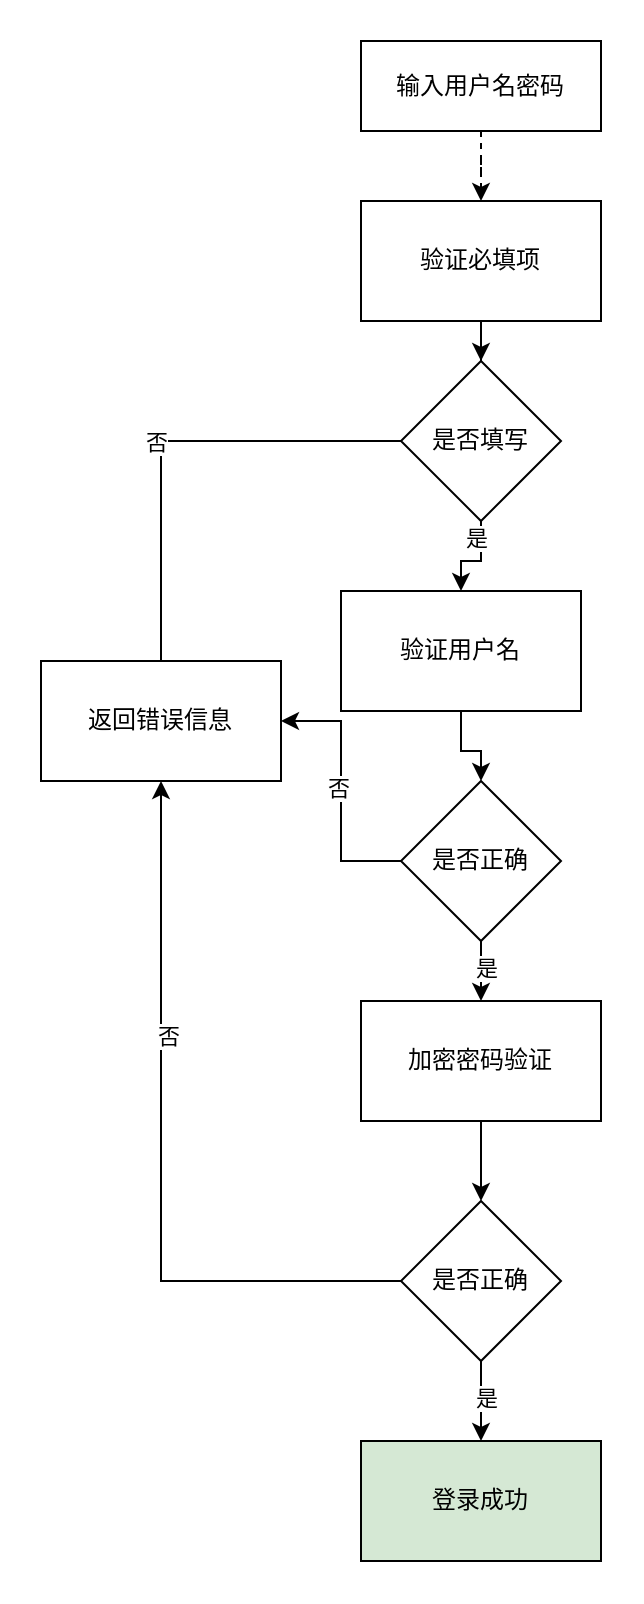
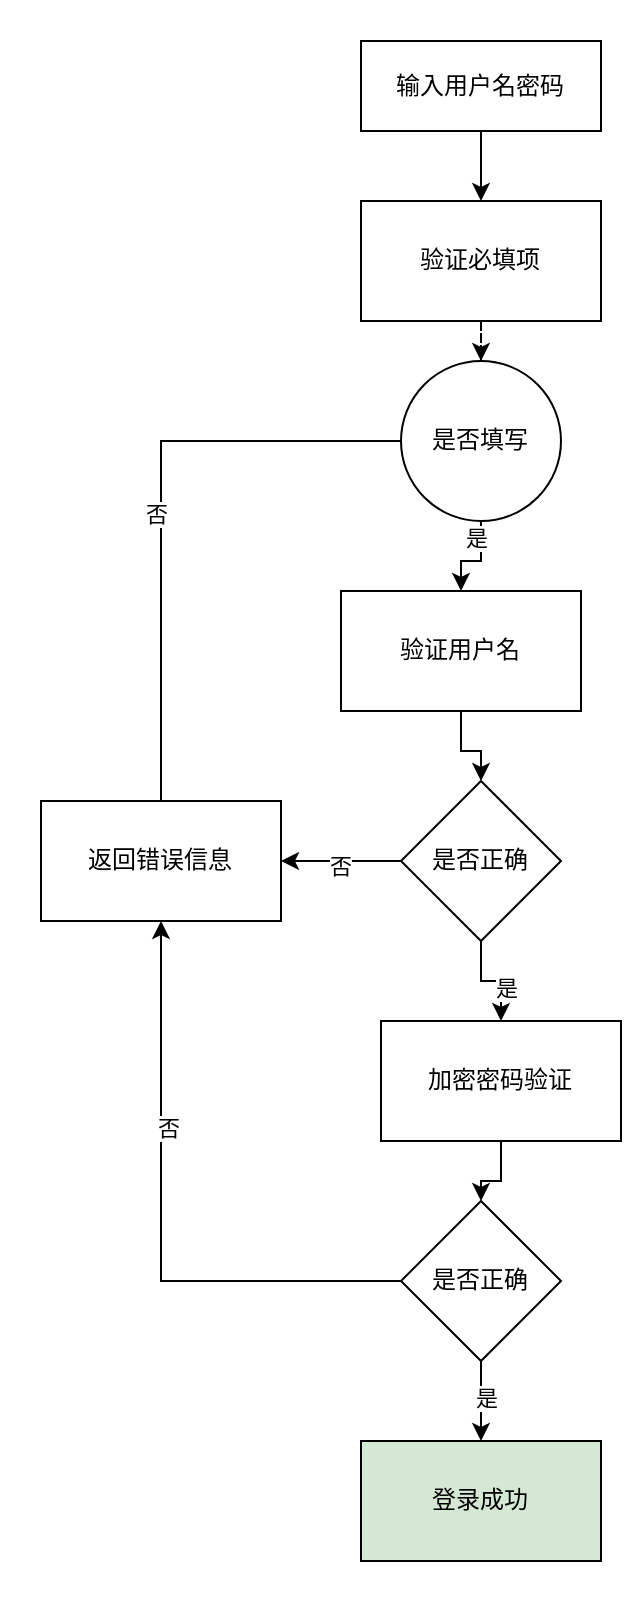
  <mxCell id="0" />
  <mxCell id="1" parent="0" />
- <mxCell id="2" value="" style="edgeStyle=orthogonalEdgeStyle;rounded=0;orthogonalLoop=1;jettySize=auto;html=1;dashed=1;" edge="1" parent="1" source="3" target="5"><mxGeometry relative="1" as="geometry" /></mxCell>
+ <mxCell id="2" value="" style="edgeStyle=orthogonalEdgeStyle;rounded=0;orthogonalLoop=1;jettySize=auto;html=1;" edge="1" parent="1" source="3" target="5"><mxGeometry relative="1" as="geometry" /></mxCell>
  <mxCell id="3" value="输入用户名密码" style="rounded=0;whiteSpace=wrap;html=1;" vertex="1" parent="1"><mxGeometry x="180" y="20" width="120" height="45" as="geometry" /></mxCell>
- <mxCell id="4" value="" style="edgeStyle=orthogonalEdgeStyle;rounded=0;orthogonalLoop=1;jettySize=auto;html=1;" edge="1" parent="1" source="5" target="10"><mxGeometry relative="1" as="geometry" /></mxCell>
+ <mxCell id="4" value="" style="edgeStyle=orthogonalEdgeStyle;rounded=0;orthogonalLoop=1;jettySize=auto;html=1;dashed=1;" edge="1" parent="1" source="5" target="10"><mxGeometry relative="1" as="geometry" /></mxCell>
  <mxCell id="5" value="验证必填项" style="whiteSpace=wrap;html=1;rounded=0;" vertex="1" parent="1"><mxGeometry x="180" y="100" width="120" height="60" as="geometry" /></mxCell>
  <mxCell id="6" value="" style="edgeStyle=orthogonalEdgeStyle;rounded=0;orthogonalLoop=1;jettySize=auto;html=1;endArrow=none;" edge="1" parent="1" source="10" target="11"><mxGeometry relative="1" as="geometry" /></mxCell>
  <mxCell id="7" value="否" style="edgeLabel;html=1;align=center;verticalAlign=middle;resizable=0;points=[];" vertex="1" connectable="0" parent="6"><mxGeometry x="0.04" y="-3" relative="1" as="geometry"><mxPoint as="offset" /></mxGeometry></mxCell>
  <mxCell id="8" value="" style="edgeStyle=orthogonalEdgeStyle;rounded=0;orthogonalLoop=1;jettySize=auto;html=1;" edge="1" parent="1" source="10" target="13"><mxGeometry relative="1" as="geometry" /></mxCell>
  <mxCell id="9" value="是" style="edgeLabel;html=1;align=center;verticalAlign=middle;resizable=0;points=[];" vertex="1" connectable="0" parent="8"><mxGeometry x="-0.64" y="-3" relative="1" as="geometry"><mxPoint as="offset" /></mxGeometry></mxCell>
- <mxCell id="10" value="是否填写" style="rhombus;whiteSpace=wrap;html=1;rounded=0;" vertex="1" parent="1"><mxGeometry x="200" y="180" width="80" height="80" as="geometry" /></mxCell>
- <mxCell id="11" value="返回错误信息" style="whiteSpace=wrap;html=1;rounded=0;" vertex="1" parent="1"><mxGeometry x="20" y="330" width="120" height="60" as="geometry" /></mxCell>
+ <mxCell id="10" value="是否填写" style="ellipse;whiteSpace=wrap;html=1;" vertex="1" parent="1"><mxGeometry x="200" y="180" width="80" height="80" as="geometry" /></mxCell>
+ <mxCell id="11" value="返回错误信息" style="whiteSpace=wrap;html=1;rounded=0;" vertex="1" parent="1"><mxGeometry x="20" y="400" width="120" height="60" as="geometry" /></mxCell>
  <mxCell id="12" value="" style="edgeStyle=orthogonalEdgeStyle;rounded=0;orthogonalLoop=1;jettySize=auto;html=1;" edge="1" parent="1" source="13" target="18"><mxGeometry relative="1" as="geometry" /></mxCell>
  <mxCell id="13" value="验证用户名" style="whiteSpace=wrap;html=1;rounded=0;" vertex="1" parent="1"><mxGeometry x="170" y="295" width="120" height="60" as="geometry" /></mxCell>
  <mxCell id="14" style="edgeStyle=orthogonalEdgeStyle;rounded=0;orthogonalLoop=1;jettySize=auto;html=1;entryX=1;entryY=0.5;entryDx=0;entryDy=0;" edge="1" parent="1" source="18" target="11"><mxGeometry relative="1" as="geometry" /></mxCell>
  <mxCell id="15" value="否" style="edgeLabel;html=1;align=center;verticalAlign=middle;resizable=0;points=[];" vertex="1" connectable="0" parent="14"><mxGeometry x="0.033" y="2" relative="1" as="geometry"><mxPoint as="offset" /></mxGeometry></mxCell>
  <mxCell id="16" value="" style="edgeStyle=orthogonalEdgeStyle;rounded=0;orthogonalLoop=1;jettySize=auto;html=1;" edge="1" parent="1" source="18" target="20"><mxGeometry relative="1" as="geometry" /></mxCell>
  <mxCell id="17" value="是" style="edgeLabel;html=1;align=center;verticalAlign=middle;resizable=0;points=[];" vertex="1" connectable="0" parent="16"><mxGeometry x="0.32" y="2" relative="1" as="geometry"><mxPoint as="offset" /></mxGeometry></mxCell>
  <mxCell id="18" value="是否正确" style="rhombus;whiteSpace=wrap;html=1;rounded=0;" vertex="1" parent="1"><mxGeometry x="200" y="390" width="80" height="80" as="geometry" /></mxCell>
  <mxCell id="19" value="" style="edgeStyle=orthogonalEdgeStyle;rounded=0;orthogonalLoop=1;jettySize=auto;html=1;" edge="1" parent="1" source="20" target="25"><mxGeometry relative="1" as="geometry" /></mxCell>
- <mxCell id="20" value="加密密码验证" style="whiteSpace=wrap;html=1;rounded=0;" vertex="1" parent="1"><mxGeometry x="180" y="500" width="120" height="60" as="geometry" /></mxCell>
+ <mxCell id="20" value="加密密码验证" style="whiteSpace=wrap;html=1;rounded=0;" vertex="1" parent="1"><mxGeometry x="190" y="510" width="120" height="60" as="geometry" /></mxCell>
  <mxCell id="21" style="edgeStyle=orthogonalEdgeStyle;rounded=0;orthogonalLoop=1;jettySize=auto;html=1;entryX=0.5;entryY=1;entryDx=0;entryDy=0;" edge="1" parent="1" source="25" target="11"><mxGeometry relative="1" as="geometry" /></mxCell>
  <mxCell id="22" value="否" style="edgeLabel;html=1;align=center;verticalAlign=middle;resizable=0;points=[];" vertex="1" connectable="0" parent="21"><mxGeometry x="0.313" y="-3" relative="1" as="geometry"><mxPoint as="offset" /></mxGeometry></mxCell>
  <mxCell id="23" value="" style="edgeStyle=orthogonalEdgeStyle;rounded=0;orthogonalLoop=1;jettySize=auto;html=1;" edge="1" parent="1" source="25" target="26"><mxGeometry relative="1" as="geometry" /></mxCell>
  <mxCell id="24" value="是" style="edgeLabel;html=1;align=center;verticalAlign=middle;resizable=0;points=[];" vertex="1" connectable="0" parent="23"><mxGeometry x="-0.1" y="2" relative="1" as="geometry"><mxPoint as="offset" /></mxGeometry></mxCell>
  <mxCell id="25" value="是否正确" style="rhombus;whiteSpace=wrap;html=1;rounded=0;" vertex="1" parent="1"><mxGeometry x="200" y="600" width="80" height="80" as="geometry" /></mxCell>
  <mxCell id="26" value="登录成功" style="whiteSpace=wrap;html=1;rounded=0;fillColor=#d5e8d4;" vertex="1" parent="1"><mxGeometry x="180" y="720" width="120" height="60" as="geometry" /></mxCell>
